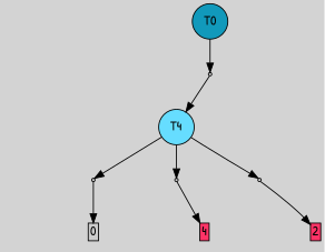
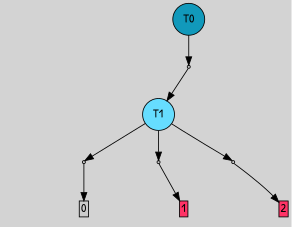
  digraph {
    bgcolor=lightgray
    fontname="Patrick Hand"
    node [fillcolor="#cccccc" fontname="Patrick Hand" shape=box style=filled]
    edge [fontname="Patrick Hand"]
    T0 [fillcolor="#1199bb" shape=circle]
    P0 [shape=point]
-   T1 [fillcolor="#66ddff" shape=circle label=T4]
+   T1 [fillcolor="#66ddff" shape=circle]
    n4 [label="0|0&1|1#1|2&#92;n" style=invis fillcolor=""]
    P1 [shape=point]
    P2 [shape=point]
    P3 [shape=point]
    n8 [label="1|0&0|1#0|0&#92;n" style=invis fillcolor=""]
    n9 [height=0 label=0 margin=0.03 width=0]
    n10 [label="1|0&0|1#0|0&#92;n" style=invis fillcolor=""]
-   n11 [fillcolor="#ff3366" height=0 label=4 margin=0.03 width=0]
+   n11 [fillcolor="#ff3366" height=0 label=1 margin=0.03 width=0]
    n12 [label="0|0&1|1#1|2&#92;n" style=invis fillcolor=""]
    n13 [fillcolor="#ff3366" height=0 label=2 margin=0.03 width=0]
    subgraph sub_1 {
      rank=same
      T0
    }
    T0 -> P0
    P0 -> T1
    P0 -> n4 [style=invis]
    T1 -> P1
    T1 -> P2
    T1 -> P3
    P1 -> n8 [style=invis]
    P1 -> n9
    P2 -> n10 [style=invis]
    P2 -> n11
    P3 -> n12 [style=invis]
    P3 -> n13
  }
